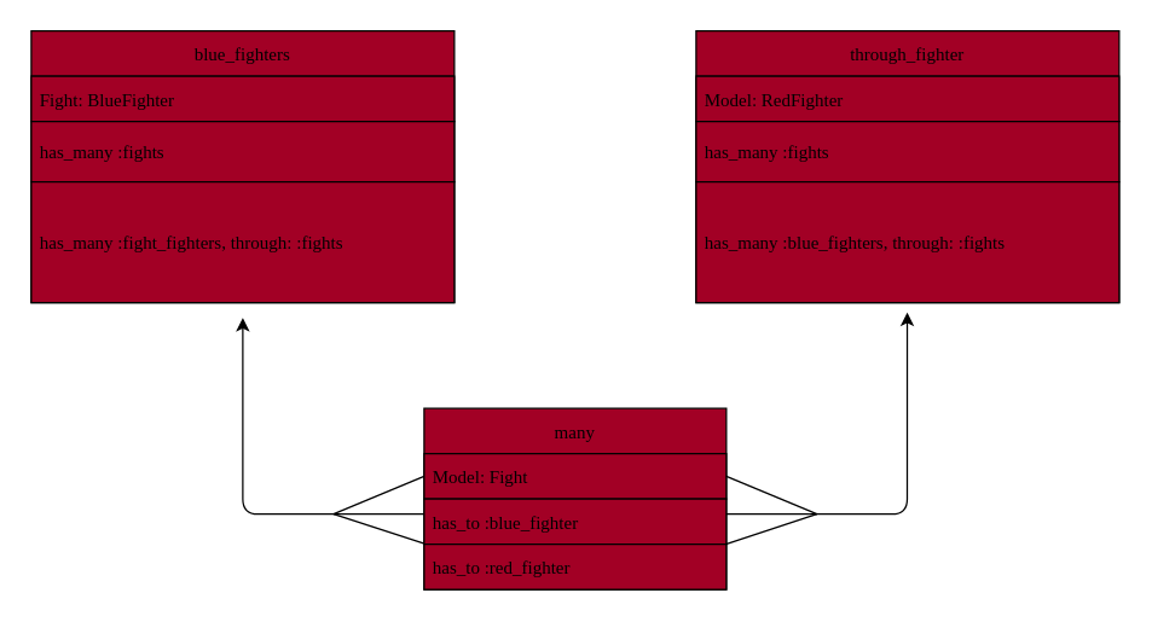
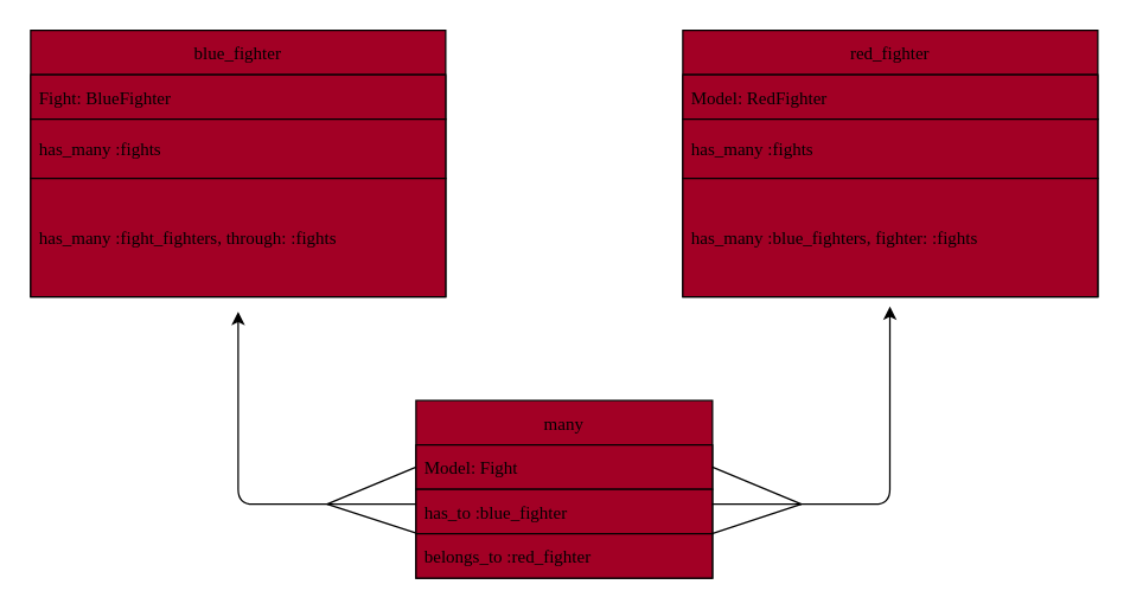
  <mxCell id="0" />
  <mxCell id="1" parent="0" />
- <mxCell id="2" value="blue_fighters" style="swimlane;fontStyle=0;childLayout=stackLayout;horizontal=1;startSize=30;horizontalStack=0;resizeParent=1;resizeParentMax=0;resizeLast=0;collapsible=1;marginBottom=0;fillColor=#a20025;fontColor=#000000;strokeColor=#000000;swimlaneLine=1;rounded=0;sketch=0;shadow=0;fontFamily=Verdana;" vertex="1" parent="1"><mxGeometry x="20" y="20" width="280" height="180" as="geometry" /></mxCell>
+ <mxCell id="2" value="blue_fighter" style="swimlane;fontStyle=0;childLayout=stackLayout;horizontal=1;startSize=30;horizontalStack=0;resizeParent=1;resizeParentMax=0;resizeLast=0;collapsible=1;marginBottom=0;fillColor=#a20025;fontColor=#000000;strokeColor=#000000;swimlaneLine=1;rounded=0;sketch=0;shadow=0;fontFamily=Verdana;" vertex="1" parent="1"><mxGeometry x="20" y="20" width="280" height="180" as="geometry" /></mxCell>
  <mxCell id="3" value="Fight: BlueFighter" style="text;strokeColor=#000000;fillColor=#a20025;align=left;verticalAlign=middle;spacingLeft=4;spacingRight=4;overflow=hidden;points=[[0,0.5],[1,0.5]];portConstraint=eastwest;rotatable=0;fontColor=#000000;fontFamily=Verdana;fontStyle=0" vertex="1" parent="2"><mxGeometry y="30" width="280" height="30" as="geometry" /></mxCell>
  <mxCell id="4" value="has_many :fights" style="text;strokeColor=#000000;fillColor=#a20025;align=left;verticalAlign=middle;spacingLeft=4;spacingRight=4;overflow=hidden;points=[[0,0.5],[1,0.5]];portConstraint=eastwest;rotatable=0;fontColor=#000000;fontFamily=Verdana;fontStyle=0" vertex="1" parent="2"><mxGeometry y="60" width="280" height="40" as="geometry" /></mxCell>
  <mxCell id="5" value="has_many :fight_fighters, through: :fights" style="text;strokeColor=#000000;fillColor=#a20025;align=left;verticalAlign=middle;spacingLeft=4;spacingRight=4;overflow=hidden;points=[[0,0.5],[1,0.5]];portConstraint=eastwest;rotatable=0;fontColor=#000000;fontFamily=Verdana;fontStyle=0" vertex="1" parent="2"><mxGeometry y="100" width="280" height="80" as="geometry" /></mxCell>
- <mxCell id="6" value="through_fighter" style="swimlane;fontStyle=0;childLayout=stackLayout;horizontal=1;startSize=30;horizontalStack=0;resizeParent=1;resizeParentMax=0;resizeLast=0;collapsible=1;marginBottom=0;fillColor=#a20025;fontColor=#000000;strokeColor=#000000;fontFamily=Verdana;" vertex="1" parent="1"><mxGeometry x="460" y="20" width="280" height="180" as="geometry"><mxRectangle x="520" y="160" width="100" height="30" as="alternateBounds" /></mxGeometry></mxCell>
+ <mxCell id="6" value="red_fighter" style="swimlane;fontStyle=0;childLayout=stackLayout;horizontal=1;startSize=30;horizontalStack=0;resizeParent=1;resizeParentMax=0;resizeLast=0;collapsible=1;marginBottom=0;fillColor=#a20025;fontColor=#000000;strokeColor=#000000;fontFamily=Verdana;" vertex="1" parent="1"><mxGeometry x="460" y="20" width="280" height="180" as="geometry"><mxRectangle x="520" y="160" width="100" height="30" as="alternateBounds" /></mxGeometry></mxCell>
  <mxCell id="7" value="Model: RedFighter" style="text;strokeColor=#000000;fillColor=#a20025;align=left;verticalAlign=middle;spacingLeft=4;spacingRight=4;overflow=hidden;points=[[0,0.5],[1,0.5]];portConstraint=eastwest;rotatable=0;fontColor=#000000;fontFamily=Verdana;fontStyle=0" vertex="1" parent="6"><mxGeometry y="30" width="280" height="30" as="geometry" /></mxCell>
  <mxCell id="8" value="has_many :fights" style="text;strokeColor=#000000;fillColor=#a20025;align=left;verticalAlign=middle;spacingLeft=4;spacingRight=4;overflow=hidden;points=[[0,0.5],[1,0.5]];portConstraint=eastwest;rotatable=0;fontColor=#000000;fontFamily=Verdana;fontStyle=0" vertex="1" parent="6"><mxGeometry y="60" width="280" height="40" as="geometry" /></mxCell>
- <mxCell id="9" value="has_many :blue_fighters, through: :fights" style="text;strokeColor=#000000;fillColor=#a20025;align=left;verticalAlign=middle;spacingLeft=4;spacingRight=4;overflow=hidden;points=[[0,0.5],[1,0.5]];portConstraint=eastwest;rotatable=0;fontColor=#000000;fontFamily=Verdana;fontStyle=0" vertex="1" parent="6"><mxGeometry y="100" width="280" height="80" as="geometry" /></mxCell>
+ <mxCell id="9" value="has_many :blue_fighters, fighter: :fights" style="text;strokeColor=#000000;fillColor=#a20025;align=left;verticalAlign=middle;spacingLeft=4;spacingRight=4;overflow=hidden;points=[[0,0.5],[1,0.5]];portConstraint=eastwest;rotatable=0;fontColor=#000000;fontFamily=Verdana;fontStyle=0" vertex="1" parent="6"><mxGeometry y="100" width="280" height="80" as="geometry" /></mxCell>
  <mxCell id="10" value="many" style="swimlane;fontStyle=0;childLayout=stackLayout;horizontal=1;startSize=30;horizontalStack=0;resizeParent=1;resizeParentMax=0;resizeLast=0;collapsible=1;marginBottom=0;strokeColor=#000000;fillColor=#a20025;fontColor=#000000;fontFamily=Verdana;" vertex="1" parent="1"><mxGeometry x="280" y="270" width="200" height="120" as="geometry" /></mxCell>
  <mxCell id="11" value="Model: Fight" style="text;strokeColor=#000000;fillColor=#a20025;align=left;verticalAlign=middle;spacingLeft=4;spacingRight=4;overflow=hidden;points=[[0,0.5],[1,0.5]];portConstraint=eastwest;rotatable=0;fontColor=#000000;fontFamily=Verdana;fontStyle=0" vertex="1" parent="10"><mxGeometry y="30" width="200" height="30" as="geometry" /></mxCell>
  <mxCell id="12" value="has_to :blue_fighter" style="text;strokeColor=#000000;fillColor=#a20025;align=left;verticalAlign=middle;spacingLeft=4;spacingRight=4;overflow=hidden;points=[[0,0.5],[1,0.5]];portConstraint=eastwest;rotatable=0;fontColor=#000000;fontFamily=Verdana;fontStyle=0" vertex="1" parent="10"><mxGeometry y="60" width="200" height="30" as="geometry" /></mxCell>
- <mxCell id="13" value="has_to :red_fighter" style="text;strokeColor=#000000;fillColor=#a20025;align=left;verticalAlign=middle;spacingLeft=4;spacingRight=4;overflow=hidden;points=[[0,0.5],[1,0.5]];portConstraint=eastwest;rotatable=0;fontColor=#000000;fontFamily=Verdana;fontStyle=0" vertex="1" parent="10"><mxGeometry y="90" width="200" height="30" as="geometry" /></mxCell>
+ <mxCell id="13" value="belongs_to :red_fighter" style="text;strokeColor=#000000;fillColor=#a20025;align=left;verticalAlign=middle;spacingLeft=4;spacingRight=4;overflow=hidden;points=[[0,0.5],[1,0.5]];portConstraint=eastwest;rotatable=0;fontColor=#000000;fontFamily=Verdana;fontStyle=0" vertex="1" parent="10"><mxGeometry y="90" width="200" height="30" as="geometry" /></mxCell>
  <mxCell id="14" value="" style="edgeStyle=segmentEdgeStyle;endArrow=classic;html=1;entryX=0.499;entryY=1.081;entryDx=0;entryDy=0;entryPerimeter=0;fillColor=#a20025;strokeColor=#000000;fontColor=#000000;fontFamily=Verdana;fontStyle=0" edge="1" parent="1" target="9"><mxGeometry width="50" height="50" relative="1" as="geometry"><mxPoint x="480" y="340" as="sourcePoint" /><mxPoint x="530" y="290" as="targetPoint" /></mxGeometry></mxCell>
  <mxCell id="15" value="" style="edgeStyle=segmentEdgeStyle;endArrow=classic;html=1;entryX=0.5;entryY=1.125;entryDx=0;entryDy=0;entryPerimeter=0;fillColor=#a20025;strokeColor=#000000;fontColor=#000000;fontFamily=Verdana;fontStyle=0" edge="1" parent="1" target="5"><mxGeometry width="50" height="50" relative="1" as="geometry"><mxPoint x="280" y="340" as="sourcePoint" /><mxPoint x="125" y="270" as="targetPoint" /><Array as="points"><mxPoint x="280" y="340" /><mxPoint x="160" y="340" /></Array></mxGeometry></mxCell>
  <mxCell id="16" value="" style="endArrow=none;html=1;fontFamily=Verdana;fontColor=#000000;strokeColor=#000000;exitX=1;exitY=0.5;exitDx=0;exitDy=0;" edge="1" parent="1" source="11"><mxGeometry width="50" height="50" relative="1" as="geometry"><mxPoint x="370" y="260" as="sourcePoint" /><mxPoint x="540" y="340" as="targetPoint" /><Array as="points" /></mxGeometry></mxCell>
  <mxCell id="17" value="" style="endArrow=none;html=1;fontFamily=Verdana;fontColor=#000000;strokeColor=#000000;exitX=0;exitY=0.5;exitDx=0;exitDy=0;" edge="1" parent="1" source="11"><mxGeometry width="50" height="50" relative="1" as="geometry"><mxPoint x="370" y="260" as="sourcePoint" /><mxPoint x="220" y="340" as="targetPoint" /></mxGeometry></mxCell>
  <mxCell id="18" value="" style="endArrow=none;html=1;fontFamily=Verdana;fontColor=#000000;strokeColor=#000000;entryX=-0.002;entryY=-0.02;entryDx=0;entryDy=0;entryPerimeter=0;" edge="1" parent="1" target="13"><mxGeometry width="50" height="50" relative="1" as="geometry"><mxPoint x="220" y="340" as="sourcePoint" /><mxPoint x="420" y="210" as="targetPoint" /></mxGeometry></mxCell>
  <mxCell id="19" value="" style="endArrow=none;html=1;fontFamily=Verdana;fontColor=#000000;strokeColor=#000000;exitX=0.998;exitY=-0.001;exitDx=0;exitDy=0;exitPerimeter=0;" edge="1" parent="1" source="13"><mxGeometry width="50" height="50" relative="1" as="geometry"><mxPoint x="370" y="260" as="sourcePoint" /><mxPoint x="540" y="340" as="targetPoint" /></mxGeometry></mxCell>
